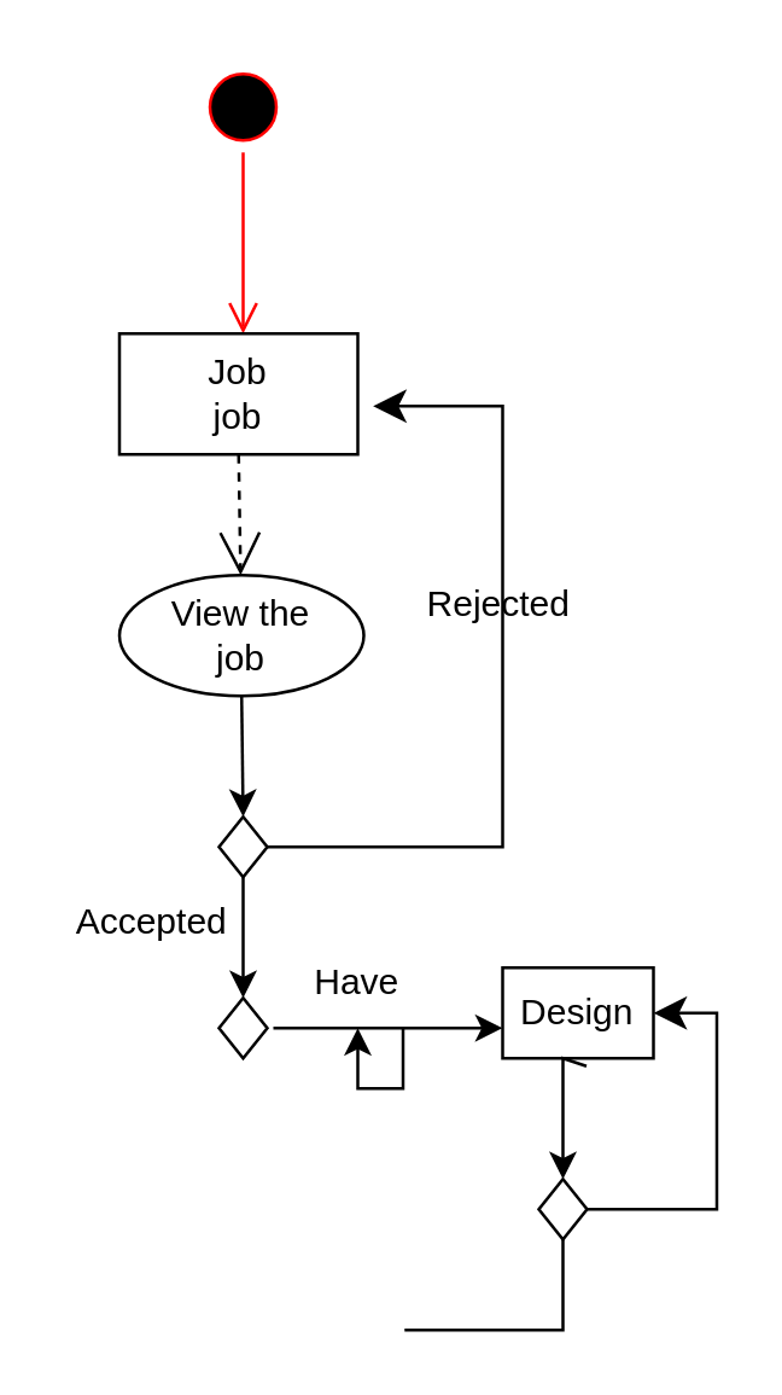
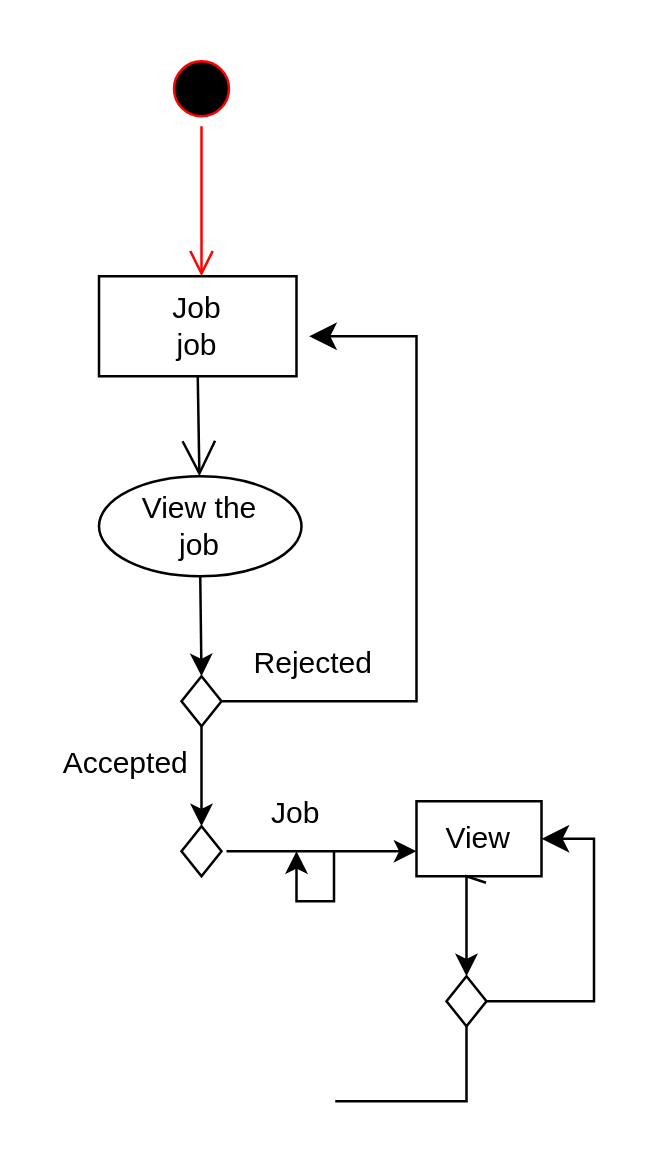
  <mxCell id="0" />
  <mxCell id="1" parent="0" />
  <mxCell id="2" value="" style="ellipse;html=1;shape=startState;fillColor=#000000;strokeColor=#ff0000;" vertex="1" parent="1"><mxGeometry x="65" y="20" width="30" height="30" as="geometry" /></mxCell>
  <mxCell id="3" value="" style="edgeStyle=orthogonalEdgeStyle;html=1;verticalAlign=bottom;endArrow=open;endSize=8;strokeColor=#ff0000;rounded=0;" edge="1" source="2" parent="1"><mxGeometry relative="1" as="geometry"><mxPoint x="80" y="110" as="targetPoint" /></mxGeometry></mxCell>
  <mxCell id="4" value="Job&lt;br&gt;job" style="html=1;whiteSpace=wrap;" vertex="1" parent="1"><mxGeometry x="39" y="110" width="79" height="40" as="geometry" /></mxCell>
  <mxCell id="5" value="View the &lt;br&gt;job" style="ellipse;html=1;whiteSpace=wrap;" vertex="1" parent="1"><mxGeometry x="39" y="190" width="81" height="40" as="geometry" /></mxCell>
- <mxCell id="6" value="" style="endArrow=open;endFill=1;endSize=12;html=1;rounded=0;exitX=0.5;exitY=1;exitDx=0;exitDy=0;dashed=1;" edge="1" parent="1" source="4" target="5"><mxGeometry width="160" relative="1" as="geometry"><mxPoint x="-4" y="200" as="sourcePoint" /><mxPoint x="156" y="200" as="targetPoint" /></mxGeometry></mxCell>
+ <mxCell id="6" value="" style="endArrow=open;endFill=1;endSize=12;html=1;rounded=0;exitX=0.5;exitY=1;exitDx=0;exitDy=0;" edge="1" parent="1" source="4" target="5"><mxGeometry width="160" relative="1" as="geometry"><mxPoint x="-4" y="200" as="sourcePoint" /><mxPoint x="156" y="200" as="targetPoint" /></mxGeometry></mxCell>
  <mxCell id="7" value="" style="rhombus;whiteSpace=wrap;html=1;" vertex="1" parent="1"><mxGeometry x="72" y="270" width="16" height="20" as="geometry" /></mxCell>
  <mxCell id="8" value="" style="edgeStyle=elbowEdgeStyle;elbow=horizontal;endArrow=classic;html=1;curved=0;rounded=0;endSize=8;startSize=8;entryX=1.064;entryY=0.6;entryDx=0;entryDy=0;entryPerimeter=0;exitX=1;exitY=0.5;exitDx=0;exitDy=0;" edge="1" parent="1" source="7" target="4"><mxGeometry width="50" height="50" relative="1" as="geometry"><mxPoint x="96" y="300" as="sourcePoint" /><mxPoint x="106" y="180" as="targetPoint" /><Array as="points"><mxPoint x="166" y="220" /></Array></mxGeometry></mxCell>
- <mxCell id="9" value="Rejected" style="text;html=1;strokeColor=none;fillColor=none;align=center;verticalAlign=middle;whiteSpace=wrap;rounded=0;" vertex="1" parent="1"><mxGeometry x="135" y="185" width="60" height="30" as="geometry" /></mxCell>
+ <mxCell id="9" value="Rejected" style="text;html=1;strokeColor=none;fillColor=none;align=center;verticalAlign=middle;whiteSpace=wrap;rounded=0;" vertex="1" parent="1"><mxGeometry x="95" y="250" width="60" height="30" as="geometry" /></mxCell>
  <mxCell id="10" value="Accepted" style="text;html=1;strokeColor=none;fillColor=none;align=center;verticalAlign=middle;whiteSpace=wrap;rounded=0;" vertex="1" parent="1"><mxGeometry x="20" y="290" width="60" height="30" as="geometry" /></mxCell>
  <mxCell id="11" value="" style="endArrow=classic;html=1;rounded=0;" edge="1" parent="1"><mxGeometry width="50" height="50" relative="1" as="geometry"><mxPoint x="80" y="290" as="sourcePoint" /><mxPoint x="80" y="330" as="targetPoint" /></mxGeometry></mxCell>
  <mxCell id="12" value="" style="endArrow=classic;html=1;rounded=0;exitX=0.5;exitY=1;exitDx=0;exitDy=0;entryX=0.5;entryY=0;entryDx=0;entryDy=0;" edge="1" parent="1" source="5" target="7"><mxGeometry width="50" height="50" relative="1" as="geometry"><mxPoint x="56" y="330" as="sourcePoint" /><mxPoint x="136" y="380" as="targetPoint" /></mxGeometry></mxCell>
  <mxCell id="13" value="" style="rhombus;whiteSpace=wrap;html=1;" vertex="1" parent="1"><mxGeometry x="72" y="330" width="16" height="20" as="geometry" /></mxCell>
  <mxCell id="14" value="" style="endArrow=classic;html=1;rounded=0;" edge="1" parent="1"><mxGeometry width="50" height="50" relative="1" as="geometry"><mxPoint x="90" y="340" as="sourcePoint" /><mxPoint x="166" y="340" as="targetPoint" /></mxGeometry></mxCell>
- <mxCell id="15" value="Have" style="text;html=1;strokeColor=none;fillColor=none;align=center;verticalAlign=middle;whiteSpace=wrap;rounded=0;" vertex="1" parent="1"><mxGeometry x="88" y="310" width="60" height="30" as="geometry" /></mxCell>
- <mxCell id="16" value="Design" style="html=1;whiteSpace=wrap;" vertex="1" parent="1"><mxGeometry x="166" y="320" width="50" height="30" as="geometry" /></mxCell>
+ <mxCell id="15" value="Job" style="text;html=1;strokeColor=none;fillColor=none;align=center;verticalAlign=middle;whiteSpace=wrap;rounded=0;" vertex="1" parent="1"><mxGeometry x="88" y="310" width="60" height="30" as="geometry" /></mxCell>
+ <mxCell id="16" value="View" style="html=1;whiteSpace=wrap;" vertex="1" parent="1"><mxGeometry x="166" y="320" width="50" height="30" as="geometry" /></mxCell>
  <mxCell id="17" value="" style="rhombus;whiteSpace=wrap;html=1;" vertex="1" parent="1"><mxGeometry x="178" y="390" width="16" height="20" as="geometry" /></mxCell>
  <mxCell id="18" value="" style="endArrow=classic;html=1;rounded=0;exitX=0.556;exitY=1.087;exitDx=0;exitDy=0;entryX=0.5;entryY=0;entryDx=0;entryDy=0;exitPerimeter=0;" edge="1" parent="1" source="16" target="17"><mxGeometry width="50" height="50" relative="1" as="geometry"><mxPoint x="190.5" y="360" as="sourcePoint" /><mxPoint x="191" y="390" as="targetPoint" /><Array as="points"><mxPoint x="186" y="350" /><mxPoint x="186" y="360" /></Array></mxGeometry></mxCell>
  <mxCell id="19" value="" style="edgeStyle=elbowEdgeStyle;elbow=horizontal;endArrow=classic;html=1;curved=0;rounded=0;endSize=8;startSize=8;entryX=1;entryY=0.5;entryDx=0;entryDy=0;exitX=1;exitY=0.5;exitDx=0;exitDy=0;" edge="1" parent="1" source="17" target="16"><mxGeometry width="50" height="50" relative="1" as="geometry"><mxPoint x="256" y="395" as="sourcePoint" /><mxPoint x="277" y="330" as="targetPoint" /><Array as="points"><mxPoint x="237" y="230" /></Array></mxGeometry></mxCell>
  <mxCell id="20" value="" style="shape=partialRectangle;whiteSpace=wrap;html=1;bottom=0;right=0;fillColor=none;rotation=-180;" vertex="1" parent="1"><mxGeometry x="134" y="410" width="52" height="30" as="geometry" /></mxCell>
  <mxCell id="21" style="edgeStyle=orthogonalEdgeStyle;rounded=0;orthogonalLoop=1;jettySize=auto;html=1;exitX=0.75;exitY=1;exitDx=0;exitDy=0;" edge="1" parent="1" source="15" target="15"><mxGeometry relative="1" as="geometry" /></mxCell>
